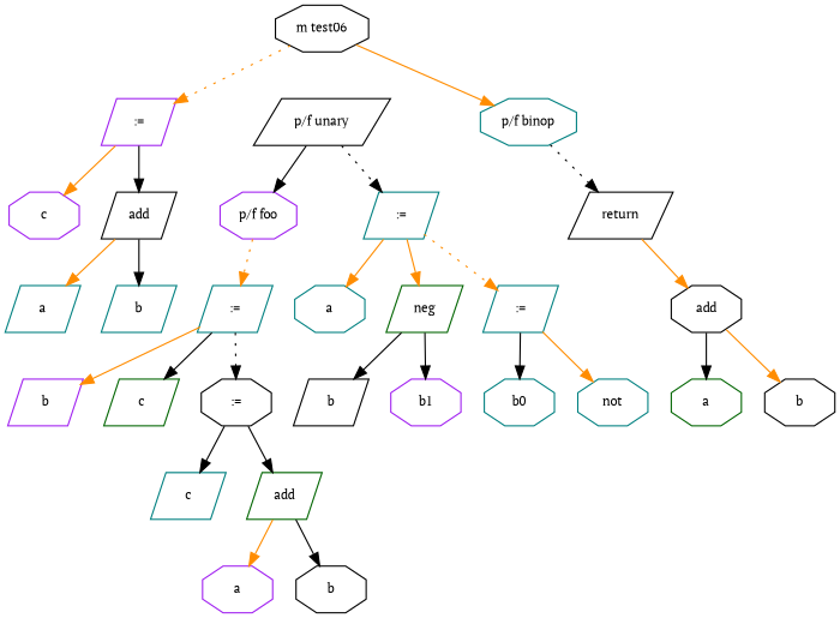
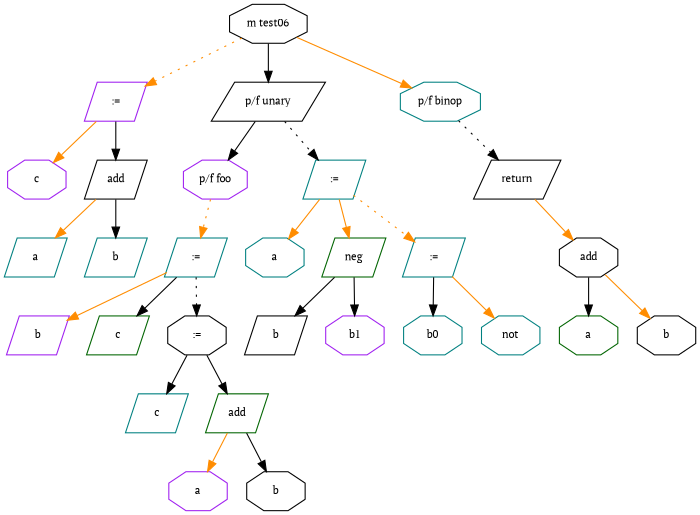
  digraph {
    fontname="PT Serif"
    fontsize=10
    node [color=teal fontname="PT Serif" fontsize=10 shape=parallelogram]
    edge [color=black fontname="PT Serif" fontsize=10]
    n1 [color=black label="m test06" shape=octagon]
    n2 [color=purple label=":="]
    n3 [color=black label="p/f unary"]
    n4 [label="p/f binop" shape=octagon]
    n5 [color=purple label=c shape=octagon]
    n6 [color=black label=add]
    n7 [color=purple label="p/f foo" shape=octagon]
    n8 [label=":="]
    n9 [label=":="]
    n10 [color=black label=return]
    n11 [label=a]
    n12 [label=b]
    n13 [color=purple label=b]
    n14 [color=darkgreen label=c]
    n15 [color=black label=":=" shape=octagon]
    n16 [label=c]
    n17 [color=darkgreen label=add]
    n18 [color=purple label=a shape=octagon]
    n19 [color=black label=b shape=octagon]
    n20 [label=a shape=octagon]
    n21 [color=darkgreen label=neg]
    n22 [label=":="]
    n23 [color=black label=b]
    n24 [color=purple label=b1 shape=octagon]
    n25 [label=b0 shape=octagon]
    n26 [label=not shape=octagon]
    n27 [color=black label=add shape=octagon]
    n28 [color=darkgreen label=a shape=octagon]
    n29 [color=black label=b shape=octagon]
    n1 -> n2 [color=darkorange style=dotted]
+   n1 -> n3
    n1 -> n4 [color=darkorange]
    n2 -> n5 [color=darkorange]
    n2 -> n6
    n3 -> n7
    n3 -> n9 [style=dotted]
    n4 -> n10 [style=dotted]
    n6 -> n11 [color=darkorange]
    n6 -> n12
    n7 -> n8 [color=darkorange style=dotted]
    n8 -> n13 [color=darkorange]
    n8 -> n14
    n8 -> n15 [style=dotted]
    n9 -> n20 [color=darkorange]
    n9 -> n21 [color=darkorange]
    n9 -> n22 [color=darkorange style=dotted]
    n10 -> n27 [color=darkorange]
    n15 -> n16
    n15 -> n17
    n17 -> n18 [color=darkorange]
    n17 -> n19
    n21 -> n23
    n21 -> n24
    n22 -> n25
    n22 -> n26 [color=darkorange]
    n27 -> n28
    n27 -> n29 [color=darkorange]
  }
